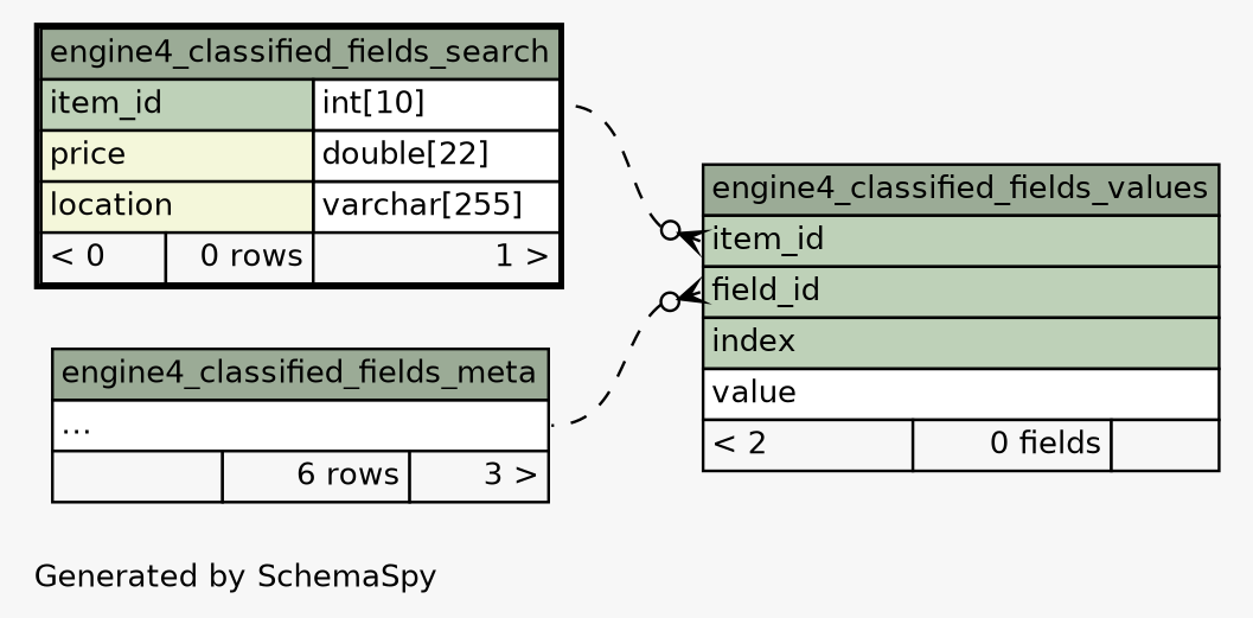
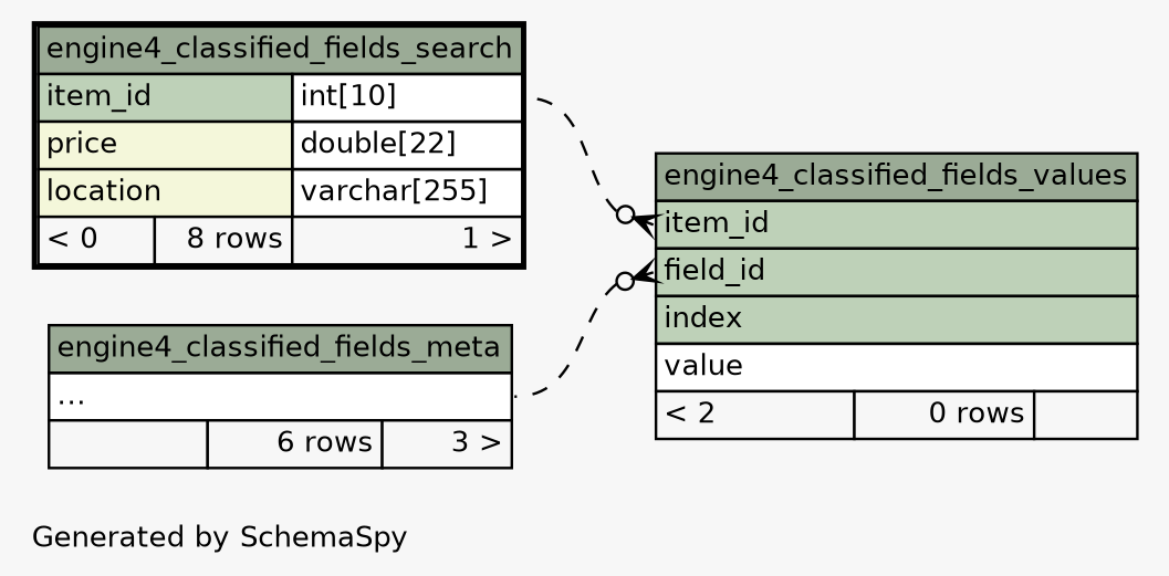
  digraph {
    bgcolor="#f7f7f7"
    fontname=Helvetica
    fontsize=11
    label="\nGenerated by SchemaSpy"
    labeljust=l
    nodesep=0.18
    rankdir=RL
    ranksep=0.46
    node [fontname=Helvetica fontsize=11 shape=plaintext]
    edge [arrowhead=none arrowsize=0.8 arrowtail=crowodot dir=back style=dashed]
-   n1 [label=<     <TABLE BORDER="0" CELLBORDER="1" CELLSPACING="0" BGCOLOR="#ffffff">       <TR><TD COLSPAN="3" BGCOLOR="#9bab96" ALIGN="CENTER">engine4_classified_fields_values</TD></TR>       <TR><TD PORT="item_id" COLSPAN="3" BGCOLOR="#bed1b8" ALIGN="LEFT">item_id</TD></TR>       <TR><TD PORT="field_id" COLSPAN="3" BGCOLOR="#bed1b8" ALIGN="LEFT">field_id</TD></TR>       <TR><TD PORT="index" COLSPAN="3" BGCOLOR="#bed1b8" ALIGN="LEFT">index</TD></TR>       <TR><TD PORT="value" COLSPAN="3" ALIGN="LEFT">value</TD></TR>       <TR><TD ALIGN="LEFT" BGCOLOR="#f7f7f7">&lt; 2</TD><TD ALIGN="RIGHT" BGCOLOR="#f7f7f7">0 fields</TD><TD ALIGN="RIGHT" BGCOLOR="#f7f7f7">  </TD></TR>     </TABLE>>]
+   n1 [label=<     <TABLE BORDER="0" CELLBORDER="1" CELLSPACING="0" BGCOLOR="#ffffff">       <TR><TD COLSPAN="3" BGCOLOR="#9bab96" ALIGN="CENTER">engine4_classified_fields_values</TD></TR>       <TR><TD PORT="item_id" COLSPAN="3" BGCOLOR="#bed1b8" ALIGN="LEFT">item_id</TD></TR>       <TR><TD PORT="field_id" COLSPAN="3" BGCOLOR="#bed1b8" ALIGN="LEFT">field_id</TD></TR>       <TR><TD PORT="index" COLSPAN="3" BGCOLOR="#bed1b8" ALIGN="LEFT">index</TD></TR>       <TR><TD PORT="value" COLSPAN="3" ALIGN="LEFT">value</TD></TR>       <TR><TD ALIGN="LEFT" BGCOLOR="#f7f7f7">&lt; 2</TD><TD ALIGN="RIGHT" BGCOLOR="#f7f7f7">0 rows</TD><TD ALIGN="RIGHT" BGCOLOR="#f7f7f7">  </TD></TR>     </TABLE>>]
    n2 [label=<     <TABLE BORDER="0" CELLBORDER="1" CELLSPACING="0" BGCOLOR="#ffffff">       <TR><TD COLSPAN="3" BGCOLOR="#9bab96" ALIGN="CENTER">engine4_classified_fields_meta</TD></TR>       <TR><TD PORT="elipses" COLSPAN="3" ALIGN="LEFT">...</TD></TR>       <TR><TD ALIGN="LEFT" BGCOLOR="#f7f7f7">  </TD><TD ALIGN="RIGHT" BGCOLOR="#f7f7f7">6 rows</TD><TD ALIGN="RIGHT" BGCOLOR="#f7f7f7">3 &gt;</TD></TR>     </TABLE>>]
-   n3 [label=<     <TABLE BORDER="2" CELLBORDER="1" CELLSPACING="0" BGCOLOR="#ffffff">       <TR><TD COLSPAN="3" BGCOLOR="#9bab96" ALIGN="CENTER">engine4_classified_fields_search</TD></TR>       <TR><TD PORT="item_id" COLSPAN="2" BGCOLOR="#bed1b8" ALIGN="LEFT">item_id</TD><TD PORT="item_id.type" ALIGN="LEFT">int[10]</TD></TR>       <TR><TD PORT="price" COLSPAN="2" BGCOLOR="#f4f7da" ALIGN="LEFT">price</TD><TD PORT="price.type" ALIGN="LEFT">double[22]</TD></TR>       <TR><TD PORT="location" COLSPAN="2" BGCOLOR="#f4f7da" ALIGN="LEFT">location</TD><TD PORT="location.type" ALIGN="LEFT">varchar[255]</TD></TR>       <TR><TD ALIGN="LEFT" BGCOLOR="#f7f7f7">&lt; 0</TD><TD ALIGN="RIGHT" BGCOLOR="#f7f7f7">0 rows</TD><TD ALIGN="RIGHT" BGCOLOR="#f7f7f7">1 &gt;</TD></TR>     </TABLE>>]
+   n3 [label=<     <TABLE BORDER="2" CELLBORDER="1" CELLSPACING="0" BGCOLOR="#ffffff">       <TR><TD COLSPAN="3" BGCOLOR="#9bab96" ALIGN="CENTER">engine4_classified_fields_search</TD></TR>       <TR><TD PORT="item_id" COLSPAN="2" BGCOLOR="#bed1b8" ALIGN="LEFT">item_id</TD><TD PORT="item_id.type" ALIGN="LEFT">int[10]</TD></TR>       <TR><TD PORT="price" COLSPAN="2" BGCOLOR="#f4f7da" ALIGN="LEFT">price</TD><TD PORT="price.type" ALIGN="LEFT">double[22]</TD></TR>       <TR><TD PORT="location" COLSPAN="2" BGCOLOR="#f4f7da" ALIGN="LEFT">location</TD><TD PORT="location.type" ALIGN="LEFT">varchar[255]</TD></TR>       <TR><TD ALIGN="LEFT" BGCOLOR="#f7f7f7">&lt; 0</TD><TD ALIGN="RIGHT" BGCOLOR="#f7f7f7">8 rows</TD><TD ALIGN="RIGHT" BGCOLOR="#f7f7f7">1 &gt;</TD></TR>     </TABLE>>]
    n1 -> n2 [headport="elipses:e" tailport="field_id:w"]
    n1 -> n3 [headport="item_id.type:e" tailport="item_id:w"]
  }
